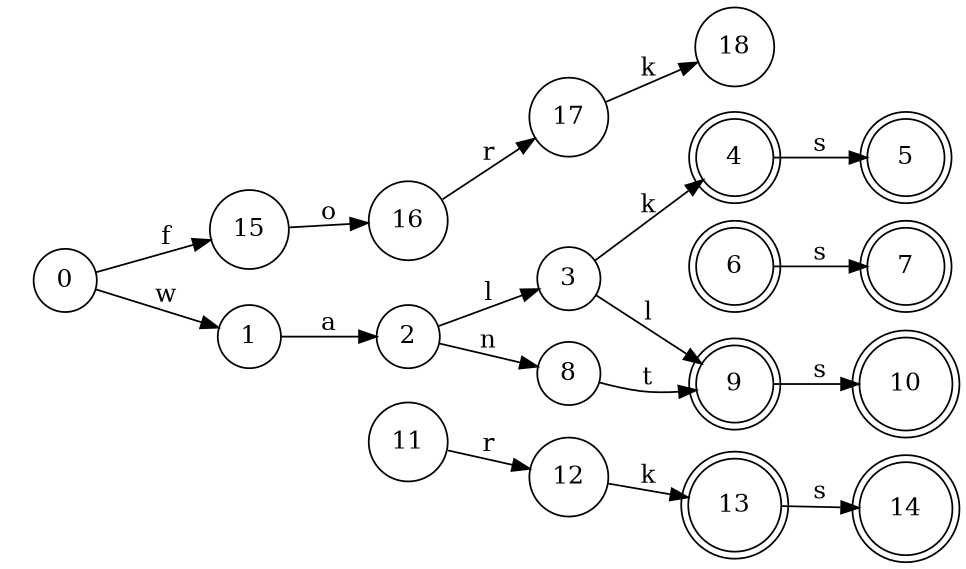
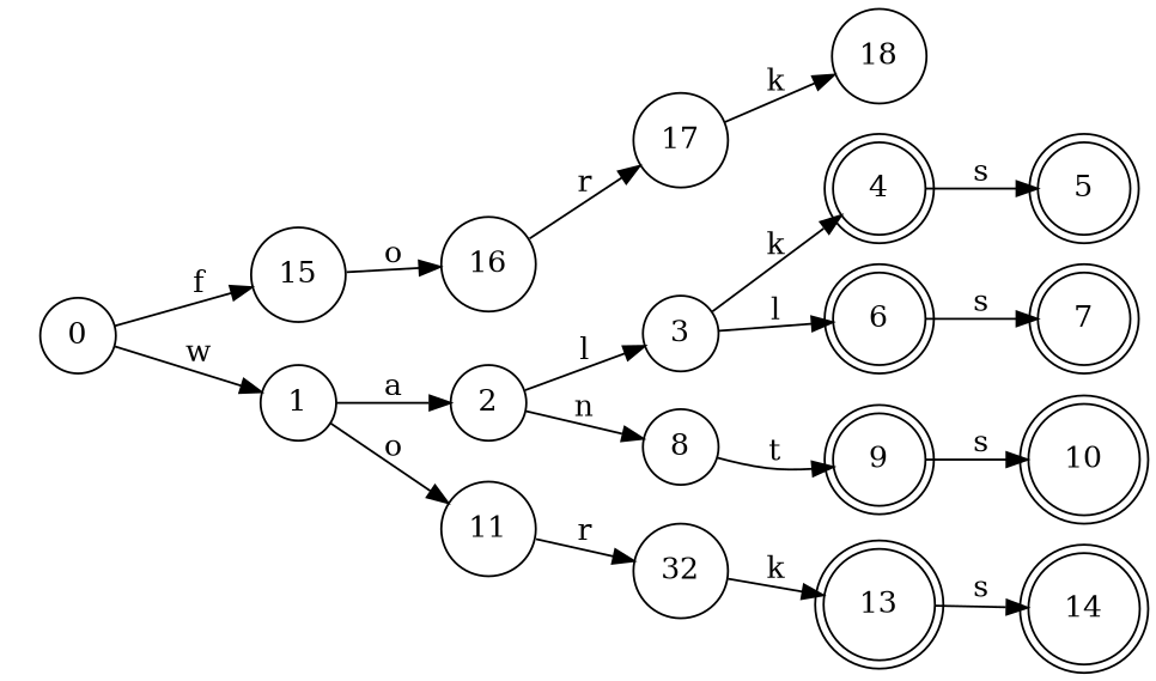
  digraph {
    rankdir=LR
    node [shape=circle]
    start [style=invis shape=""]
    0
    15
    1
    16
    2
    11
    17
    3
    8
-   12
+   12 [label=32]
    4 [shape=doublecircle]
    6 [shape=doublecircle]
    9 [shape=doublecircle]
    5 [shape=doublecircle]
    7 [shape=doublecircle]
    10 [shape=doublecircle]
    13 [shape=doublecircle]
    14 [shape=doublecircle]
    18
    0 -> 15 [label=f]
    0 -> 1 [label=w]
    15 -> 16 [label=o]
    1 -> 2 [label=a]
+   1 -> 11 [label=o]
    16 -> 17 [label=r]
    2 -> 3 [label=l]
    2 -> 8 [label=n]
    11 -> 12 [label=r]
    17 -> 18 [label=k]
    3 -> 4 [label=k]
-   3 -> 9 [label=l]
+   3 -> 6 [label=l]
    8 -> 9 [label=t]
    12 -> 13 [label=k]
    4 -> 5 [label=s]
    6 -> 7 [label=s]
    9 -> 10 [label=s]
    13 -> 14 [label=s]
  }
